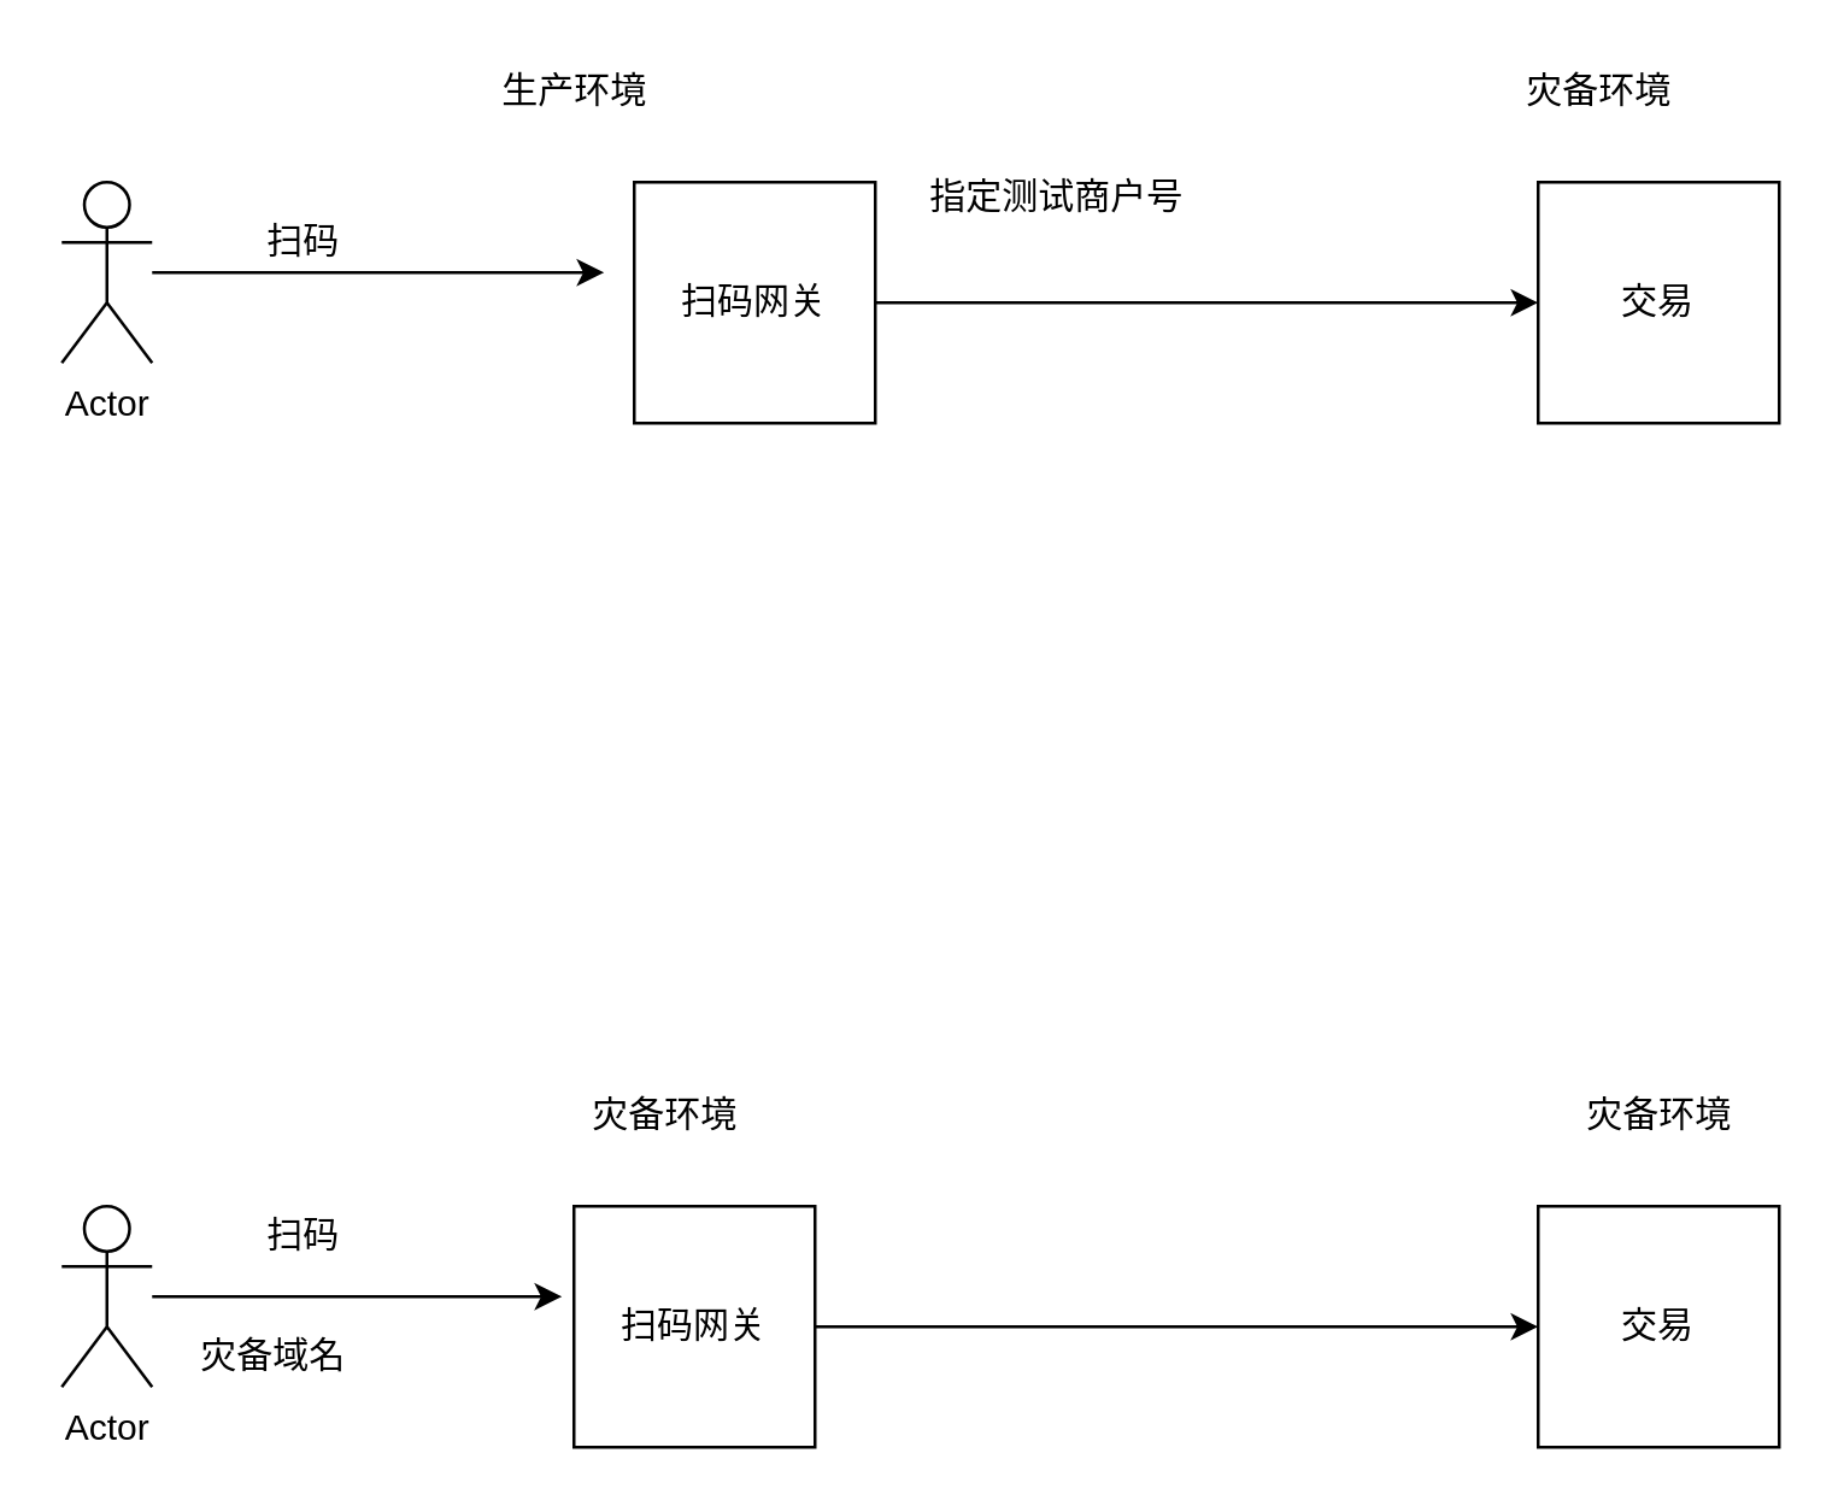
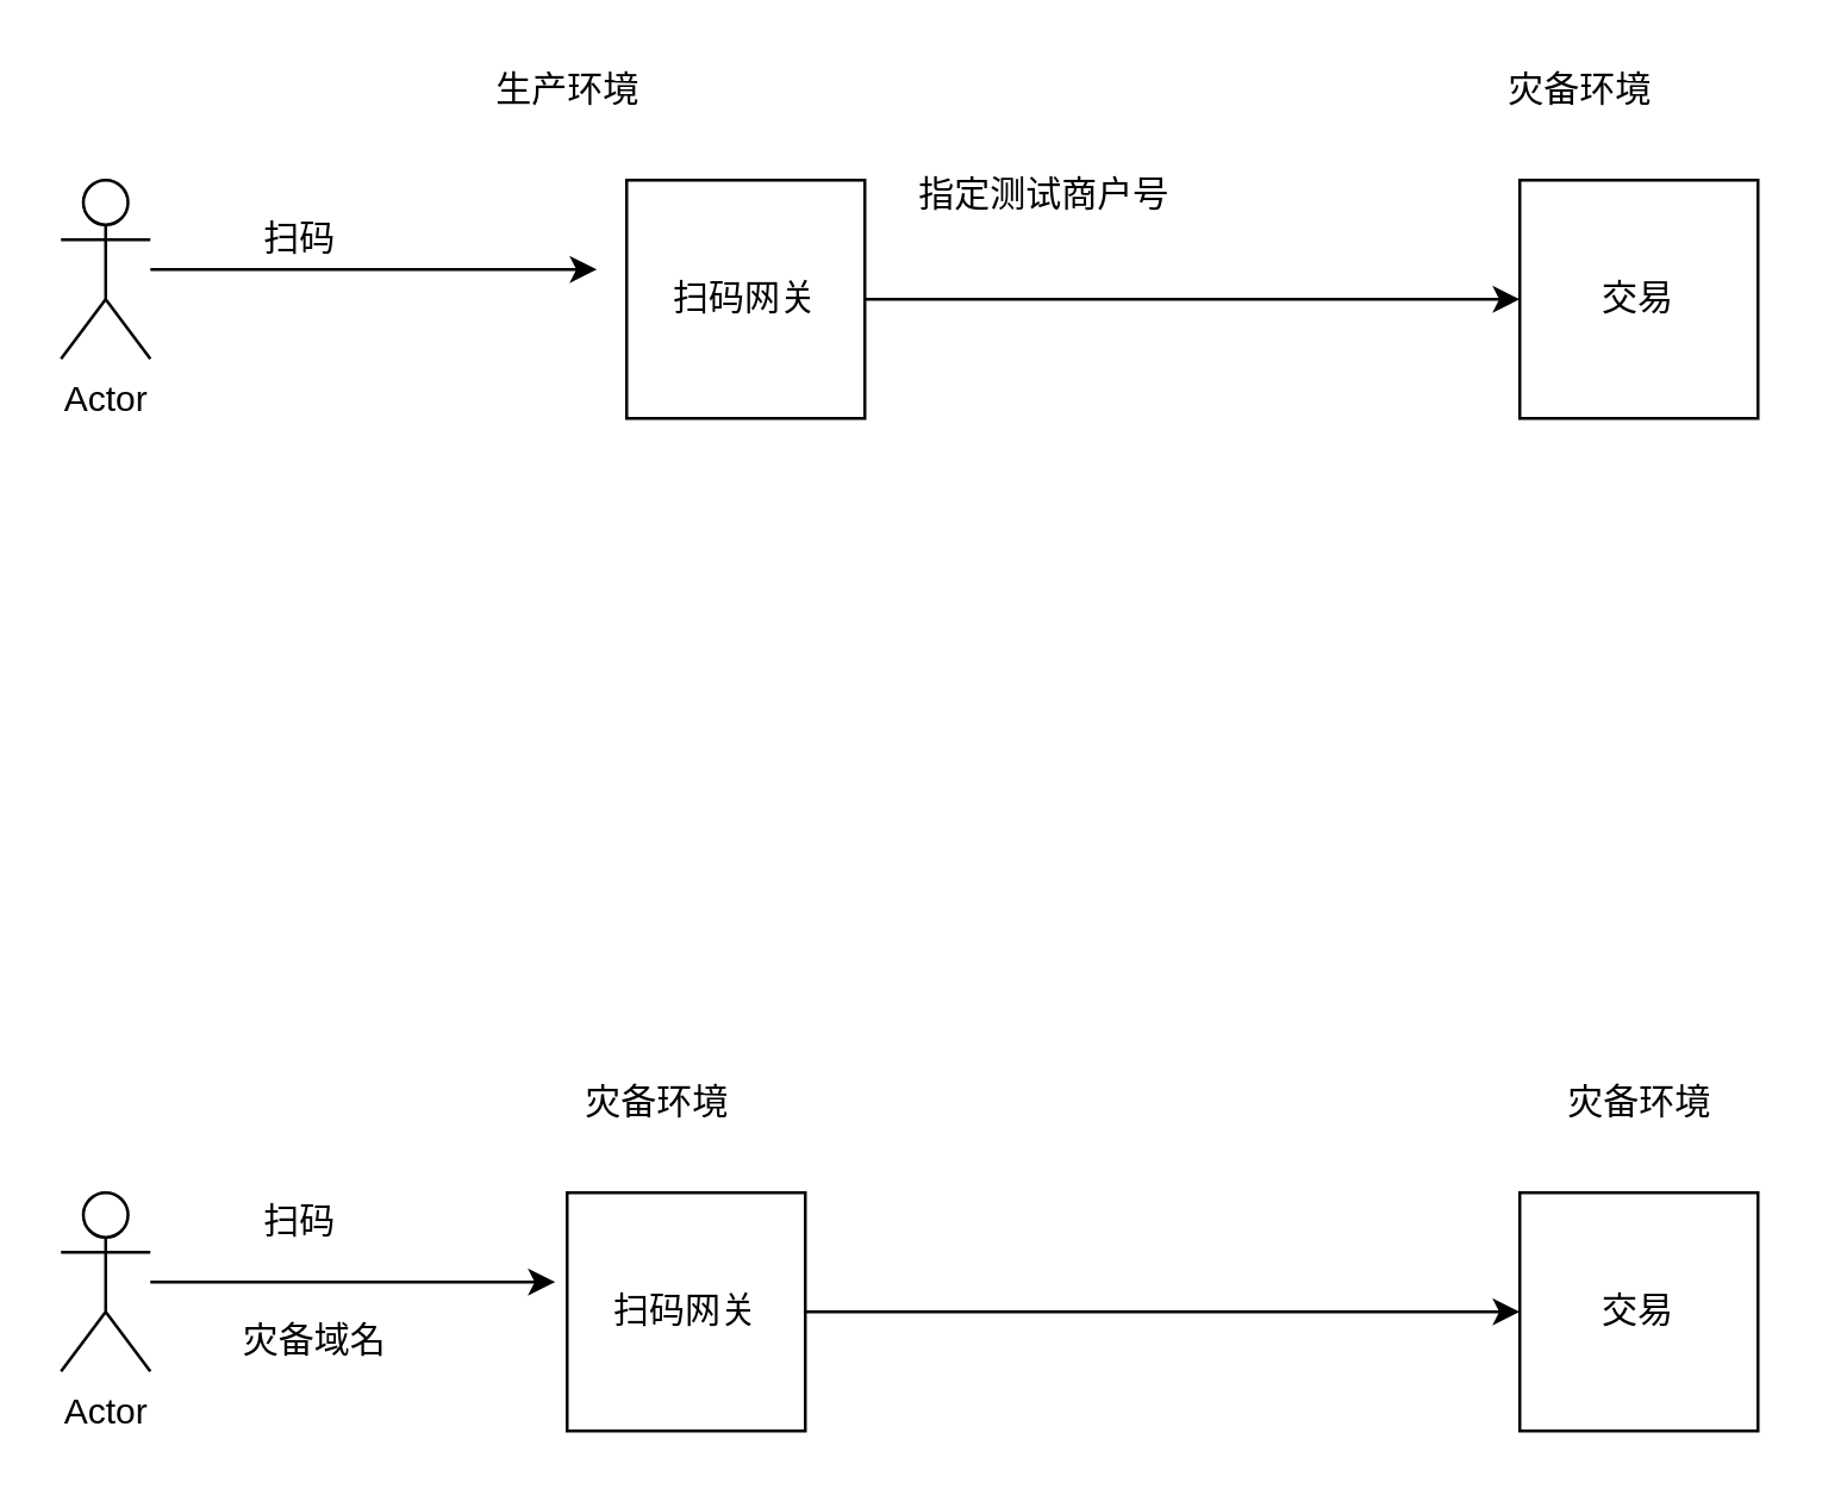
  <mxCell id="0" />
  <mxCell id="1" parent="0" />
  <mxCell id="2" style="edgeStyle=orthogonalEdgeStyle;rounded=0;orthogonalLoop=1;jettySize=auto;html=1;entryX=0;entryY=0.5;entryDx=0;entryDy=0;" edge="1" parent="1" source="3" target="4"><mxGeometry relative="1" as="geometry" /></mxCell>
  <mxCell id="3" value="扫码网关" style="whiteSpace=wrap;html=1;aspect=fixed;" vertex="1" parent="1"><mxGeometry x="210" y="60" width="80" height="80" as="geometry" /></mxCell>
  <mxCell id="4" value="交易" style="whiteSpace=wrap;html=1;aspect=fixed;" vertex="1" parent="1"><mxGeometry x="510" y="60" width="80" height="80" as="geometry" /></mxCell>
  <mxCell id="5" style="edgeStyle=orthogonalEdgeStyle;rounded=0;orthogonalLoop=1;jettySize=auto;html=1;" edge="1" parent="1" source="6"><mxGeometry relative="1" as="geometry"><mxPoint x="200" y="90" as="targetPoint" /></mxGeometry></mxCell>
  <mxCell id="6" value="Actor" style="shape=umlActor;verticalLabelPosition=bottom;verticalAlign=top;html=1;outlineConnect=0;" vertex="1" parent="1"><mxGeometry x="20" y="60" width="30" height="60" as="geometry" /></mxCell>
  <mxCell id="7" value="生产环境" style="text;html=1;align=center;verticalAlign=middle;resizable=0;points=[];autosize=1;strokeColor=none;" vertex="1" parent="1"><mxGeometry x="160" y="20" width="60" height="20" as="geometry" /></mxCell>
  <mxCell id="8" value="灾备环境" style="text;html=1;align=center;verticalAlign=middle;resizable=0;points=[];autosize=1;strokeColor=none;" vertex="1" parent="1"><mxGeometry x="500" y="20" width="60" height="20" as="geometry" /></mxCell>
  <mxCell id="9" value="指定测试商户号" style="text;html=1;align=center;verticalAlign=middle;resizable=0;points=[];autosize=1;strokeColor=none;" vertex="1" parent="1"><mxGeometry x="300" y="55" width="100" height="20" as="geometry" /></mxCell>
  <mxCell id="10" value="扫码" style="text;html=1;align=center;verticalAlign=middle;resizable=0;points=[];autosize=1;strokeColor=none;" vertex="1" parent="1"><mxGeometry x="80" y="70" width="40" height="20" as="geometry" /></mxCell>
  <mxCell id="11" style="edgeStyle=orthogonalEdgeStyle;rounded=0;orthogonalLoop=1;jettySize=auto;html=1;entryX=-0.05;entryY=0.375;entryDx=0;entryDy=0;entryPerimeter=0;" edge="1" parent="1" source="12" target="14"><mxGeometry relative="1" as="geometry" /></mxCell>
  <mxCell id="12" value="Actor" style="shape=umlActor;verticalLabelPosition=bottom;verticalAlign=top;html=1;outlineConnect=0;" vertex="1" parent="1"><mxGeometry x="20" y="400" width="30" height="60" as="geometry" /></mxCell>
  <mxCell id="13" style="edgeStyle=orthogonalEdgeStyle;rounded=0;orthogonalLoop=1;jettySize=auto;html=1;entryX=0;entryY=0.5;entryDx=0;entryDy=0;" edge="1" parent="1" source="14" target="15"><mxGeometry relative="1" as="geometry" /></mxCell>
  <mxCell id="14" value="扫码网关" style="whiteSpace=wrap;html=1;aspect=fixed;" vertex="1" parent="1"><mxGeometry x="190" y="400" width="80" height="80" as="geometry" /></mxCell>
  <mxCell id="15" value="交易" style="whiteSpace=wrap;html=1;aspect=fixed;" vertex="1" parent="1"><mxGeometry x="510" y="400" width="80" height="80" as="geometry" /></mxCell>
  <mxCell id="16" value="扫码" style="text;html=1;align=center;verticalAlign=middle;resizable=0;points=[];autosize=1;strokeColor=none;" vertex="1" parent="1"><mxGeometry x="80" y="400" width="40" height="20" as="geometry" /></mxCell>
  <mxCell id="17" value="灾备环境" style="text;html=1;align=center;verticalAlign=middle;resizable=0;points=[];autosize=1;strokeColor=none;" vertex="1" parent="1"><mxGeometry x="520" y="360" width="60" height="20" as="geometry" /></mxCell>
  <mxCell id="18" value="灾备环境" style="text;html=1;align=center;verticalAlign=middle;resizable=0;points=[];autosize=1;strokeColor=none;" vertex="1" parent="1"><mxGeometry x="190" y="360" width="60" height="20" as="geometry" /></mxCell>
- <mxCell id="19" value="灾备域名" style="text;html=1;align=center;verticalAlign=middle;resizable=0;points=[];autosize=1;strokeColor=none;" vertex="1" parent="1"><mxGeometry x="60" y="440" width="60" height="20" as="geometry" /></mxCell>
+ <mxCell id="19" value="灾备域名" style="text;html=1;align=center;verticalAlign=middle;resizable=0;points=[];autosize=1;strokeColor=none;" vertex="1" parent="1"><mxGeometry x="75" y="440" width="60" height="20" as="geometry" /></mxCell>
